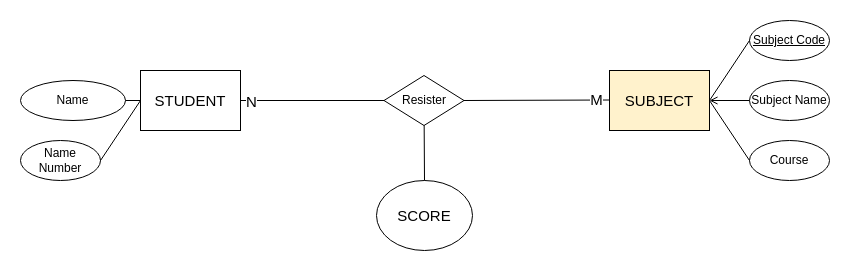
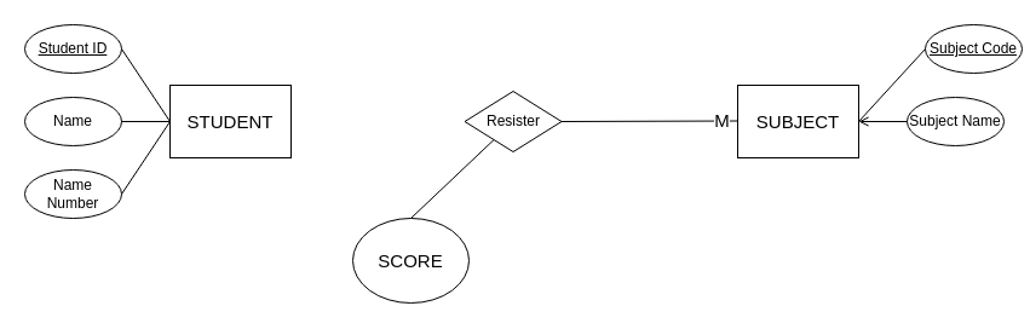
  <mxCell id="0" />
  <mxCell id="1" parent="0" />
  <mxCell id="2" value="STUDENT" style="rounded=0;whiteSpace=wrap;html=1;fontSize=15;" vertex="1" parent="1"><mxGeometry x="140" y="70" width="100" height="60" as="geometry" /></mxCell>
- <mxCell id="3" value="SUBJECT" style="rounded=0;whiteSpace=wrap;html=1;fontSize=15;fillColor=#fff2cc;" vertex="1" parent="1"><mxGeometry x="609" y="70" width="100" height="60" as="geometry" /></mxCell>
- <mxCell id="5" value="Name" style="ellipse;whiteSpace=wrap;html=1;" vertex="1" parent="1"><mxGeometry x="20" y="80" width="105" height="40" as="geometry" /></mxCell>
+ <mxCell id="3" value="SUBJECT" style="rounded=0;whiteSpace=wrap;html=1;fontSize=15;" vertex="1" parent="1"><mxGeometry x="609" y="70" width="100" height="60" as="geometry" /></mxCell>
+ <mxCell id="4" value="&lt;u&gt;Student ID&lt;/u&gt;" style="ellipse;whiteSpace=wrap;html=1;" vertex="1" parent="1"><mxGeometry x="20" y="20" width="80" height="40" as="geometry" /></mxCell>
+ <mxCell id="5" value="Name" style="ellipse;whiteSpace=wrap;html=1;" vertex="1" parent="1"><mxGeometry x="20" y="80" width="80" height="40" as="geometry" /></mxCell>
  <mxCell id="6" value="Name Number" style="ellipse;whiteSpace=wrap;html=1;" vertex="1" parent="1"><mxGeometry x="20" y="140" width="80" height="40" as="geometry" /></mxCell>
- <mxCell id="7" value="Subject Code" style="ellipse;whiteSpace=wrap;html=1;fontStyle=4" vertex="1" parent="1"><mxGeometry x="749" y="20" width="80" height="40" as="geometry" /></mxCell>
+ <mxCell id="7" value="Subject Code" style="ellipse;whiteSpace=wrap;html=1;fontStyle=4" vertex="1" parent="1"><mxGeometry x="764" y="20" width="80" height="40" as="geometry" /></mxCell>
  <mxCell id="8" value="Subject Name" style="ellipse;whiteSpace=wrap;html=1;" vertex="1" parent="1"><mxGeometry x="749" y="80" width="80" height="40" as="geometry" /></mxCell>
- <mxCell id="9" value="Course" style="ellipse;whiteSpace=wrap;html=1;" vertex="1" parent="1"><mxGeometry x="749" y="140" width="80" height="40" as="geometry" /></mxCell>
  <mxCell id="10" value="Resister" style="rhombus;whiteSpace=wrap;html=1;" vertex="1" parent="1"><mxGeometry x="383.5" y="75" width="80" height="50" as="geometry" /></mxCell>
- <mxCell id="11" value="SCORE" style="ellipse;whiteSpace=wrap;html=1;fontSize=15;" vertex="1" parent="1"><mxGeometry x="376" y="180" width="96" height="70" as="geometry" /></mxCell>
- <mxCell id="12" value="" style="endArrow=none;html=1;exitX=1;exitY=0.5;exitDx=0;exitDy=0;entryX=0;entryY=0.5;entryDx=0;entryDy=0;" edge="1" parent="1" source="2" target="10"><mxGeometry width="50" height="50" relative="1" as="geometry"><mxPoint x="380" y="150" as="sourcePoint" /><mxPoint x="390" y="100" as="targetPoint" /></mxGeometry></mxCell>
- <mxCell id="13" value="&lt;font style=&quot;font-size: 15px&quot;&gt;N&lt;/font&gt;" style="edgeLabel;html=1;align=center;verticalAlign=middle;resizable=0;points=[];" vertex="1" connectable="0" parent="12"><mxGeometry x="-0.484" y="1" relative="1" as="geometry"><mxPoint x="-27" y="1" as="offset" /></mxGeometry></mxCell>
+ <mxCell id="11" value="SCORE" style="ellipse;whiteSpace=wrap;html=1;fontSize=15;" vertex="1" parent="1"><mxGeometry x="291" y="180" width="96" height="70" as="geometry" /></mxCell>
  <mxCell id="14" value="" style="endArrow=none;html=1;exitX=1;exitY=0.5;exitDx=0;exitDy=0;entryX=0;entryY=0.5;entryDx=0;entryDy=0;" edge="1" parent="1" source="10"><mxGeometry width="50" height="50" relative="1" as="geometry"><mxPoint x="465.5" y="99.5" as="sourcePoint" /><mxPoint x="609" y="99.5" as="targetPoint" /></mxGeometry></mxCell>
  <mxCell id="15" value="&lt;font style=&quot;font-size: 15px&quot;&gt;M&lt;/font&gt;" style="edgeLabel;html=1;align=center;verticalAlign=middle;resizable=0;points=[];" vertex="1" connectable="0" parent="14"><mxGeometry x="0.794" y="1" relative="1" as="geometry"><mxPoint x="1" as="offset" /></mxGeometry></mxCell>
  <mxCell id="16" value="" style="endArrow=none;html=1;fontSize=15;exitX=0.5;exitY=0;exitDx=0;exitDy=0;" edge="1" parent="1" source="11" target="10"><mxGeometry width="50" height="50" relative="1" as="geometry"><mxPoint x="380" y="140" as="sourcePoint" /><mxPoint x="424" y="120" as="targetPoint" /></mxGeometry></mxCell>
  <mxCell id="17" value="" style="endArrow=none;html=1;fontSize=15;entryX=0;entryY=0.5;entryDx=0;entryDy=0;" edge="1" parent="1" target="7"><mxGeometry width="50" height="50" relative="1" as="geometry"><mxPoint x="709" y="100" as="sourcePoint" /><mxPoint x="759" y="50" as="targetPoint" /></mxGeometry></mxCell>
+ <mxCell id="18" value="" style="endArrow=none;html=1;fontSize=15;entryX=1;entryY=0.5;entryDx=0;entryDy=0;exitX=0;exitY=0.5;exitDx=0;exitDy=0;" edge="1" parent="1" source="2" target="4"><mxGeometry width="50" height="50" relative="1" as="geometry"><mxPoint x="150" y="230" as="sourcePoint" /><mxPoint x="200" y="180" as="targetPoint" /></mxGeometry></mxCell>
  <mxCell id="19" value="" style="endArrow=none;html=1;fontSize=15;exitX=1;exitY=0.5;exitDx=0;exitDy=0;" edge="1" parent="1" source="6"><mxGeometry width="50" height="50" relative="1" as="geometry"><mxPoint x="90" y="150" as="sourcePoint" /><mxPoint x="140" y="100" as="targetPoint" /></mxGeometry></mxCell>
  <mxCell id="20" value="" style="endArrow=none;html=1;fontSize=15;entryX=0;entryY=0.5;entryDx=0;entryDy=0;" edge="1" parent="1" source="5" target="2"><mxGeometry width="50" height="50" relative="1" as="geometry"><mxPoint x="90" y="130" as="sourcePoint" /><mxPoint x="140" y="80" as="targetPoint" /></mxGeometry></mxCell>
- <mxCell id="21" value="" style="endArrow=none;html=1;fontSize=15;entryX=0;entryY=0.5;entryDx=0;entryDy=0;exitX=1;exitY=0.5;exitDx=0;exitDy=0;" edge="1" parent="1" source="3" target="9"><mxGeometry width="50" height="50" relative="1" as="geometry"><mxPoint x="710" y="170" as="sourcePoint" /><mxPoint x="760" y="120" as="targetPoint" /></mxGeometry></mxCell>
  <mxCell id="22" value="" style="endArrow=open;html=1;fontSize=15;exitX=0;exitY=0.5;exitDx=0;exitDy=0;entryX=1;entryY=0.5;entryDx=0;entryDy=0;" edge="1" parent="1" source="8" target="3"><mxGeometry width="50" height="50" relative="1" as="geometry"><mxPoint x="380" y="140" as="sourcePoint" /><mxPoint x="720" y="100" as="targetPoint" /></mxGeometry></mxCell>
